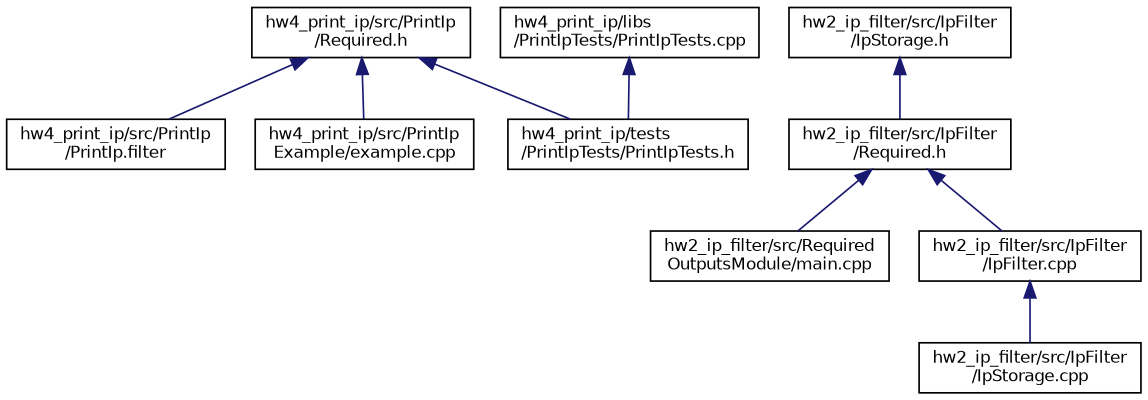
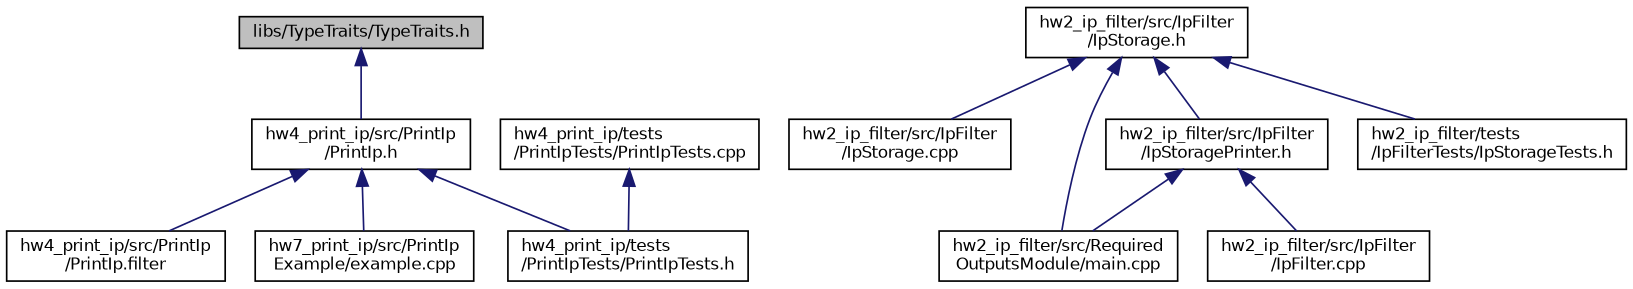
  digraph {
    node [color=black fillcolor=white fontname=Helvetica fontsize=10 shape=record style=filled]
    edge [color=midnightblue dir=back fontname=Helvetica fontsize=10 labelfontname=Helvetica labelfontsize=10 style=solid]
-   n2 [height=0.2 label="hw4_print_ip/src/PrintIp\l/Required.h" width=0.4]
+   n1 [fillcolor=grey75 fontcolor=black height=0.2 label="libs/TypeTraits/TypeTraits.h" width=0.4]
+   n2 [height=0.2 label="hw4_print_ip/src/PrintIp\l/PrintIp.h" width=0.4]
    n3 [height=0.2 label="hw2_ip_filter/src/IpFilter\l/IpStorage.h" width=0.4]
    n4 [height=0.2 label="hw2_ip_filter/src/IpFilter\l/IpStorage.cpp" width=0.4]
-   n5 [height=0.2 label="hw2_ip_filter/src/IpFilter\l/Required.h" width=0.4]
+   n5 [height=0.2 label="hw2_ip_filter/src/IpFilter\l/IpStoragePrinter.h" width=0.4]
    n6 [height=0.2 label="hw2_ip_filter/src/Required\lOutputsModule/main.cpp" width=0.4]
+   n7 [height=0.2 label="hw2_ip_filter/tests\l/IpFilterTests/IpStorageTests.h" width=0.4]
    n8 [height=0.2 label="hw4_print_ip/src/PrintIp\l/PrintIp.filter" width=0.4]
-   n9 [height=0.2 label="hw4_print_ip/src/PrintIp\lExample/example.cpp" width=0.4]
+   n9 [height=0.2 label="hw7_print_ip/src/PrintIp\lExample/example.cpp" width=0.4]
    n10 [height=0.2 label="hw4_print_ip/tests\l/PrintIpTests/PrintIpTests.h" width=0.4]
    n11 [height=0.2 label="hw2_ip_filter/src/IpFilter\l/IpFilter.cpp" width=0.4]
-   n12 [height=0.2 label="hw4_print_ip/libs\l/PrintIpTests/PrintIpTests.cpp" width=0.4]
+   n12 [height=0.2 label="hw4_print_ip/tests\l/PrintIpTests/PrintIpTests.cpp" width=0.4]
+   n1 -> n2
    n2 -> n8
    n2 -> n9
    n2 -> n10
-   n11 -> n4
+   n3 -> n4
    n3 -> n5
+   n3 -> n6
+   n3 -> n7
    n5 -> n6
    n5 -> n11
    n12 -> n10
  }
